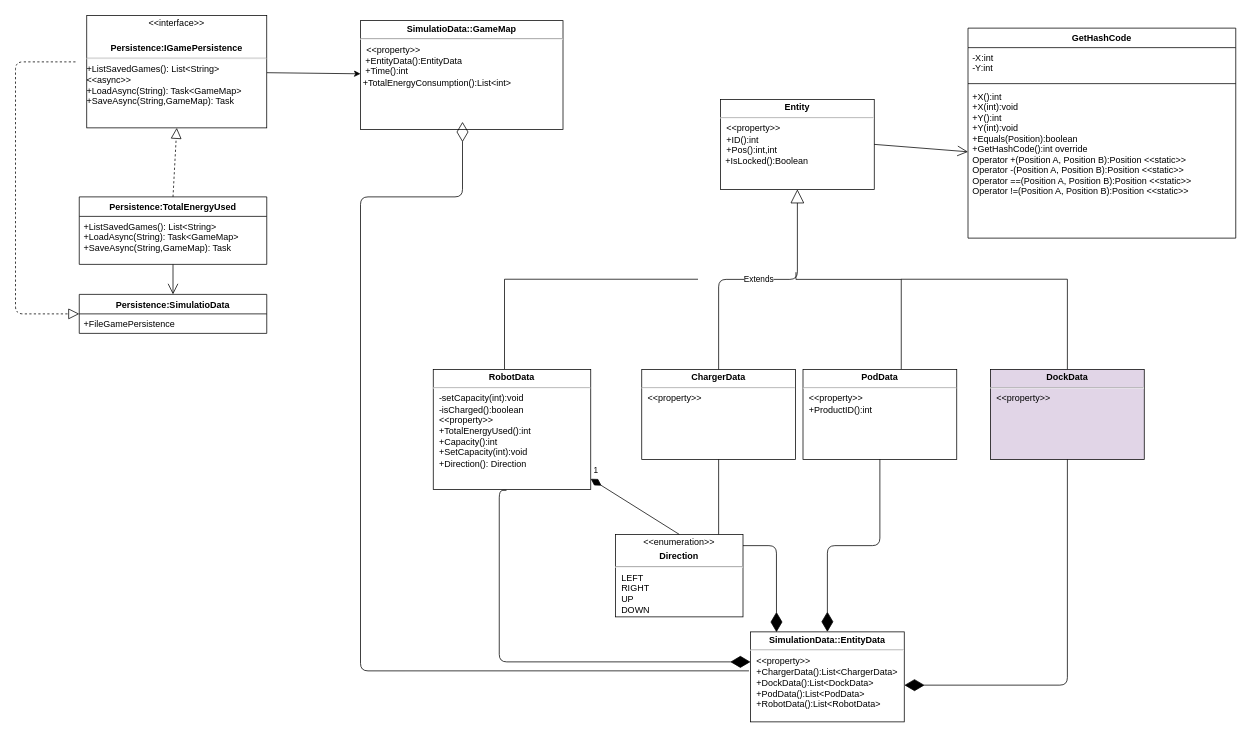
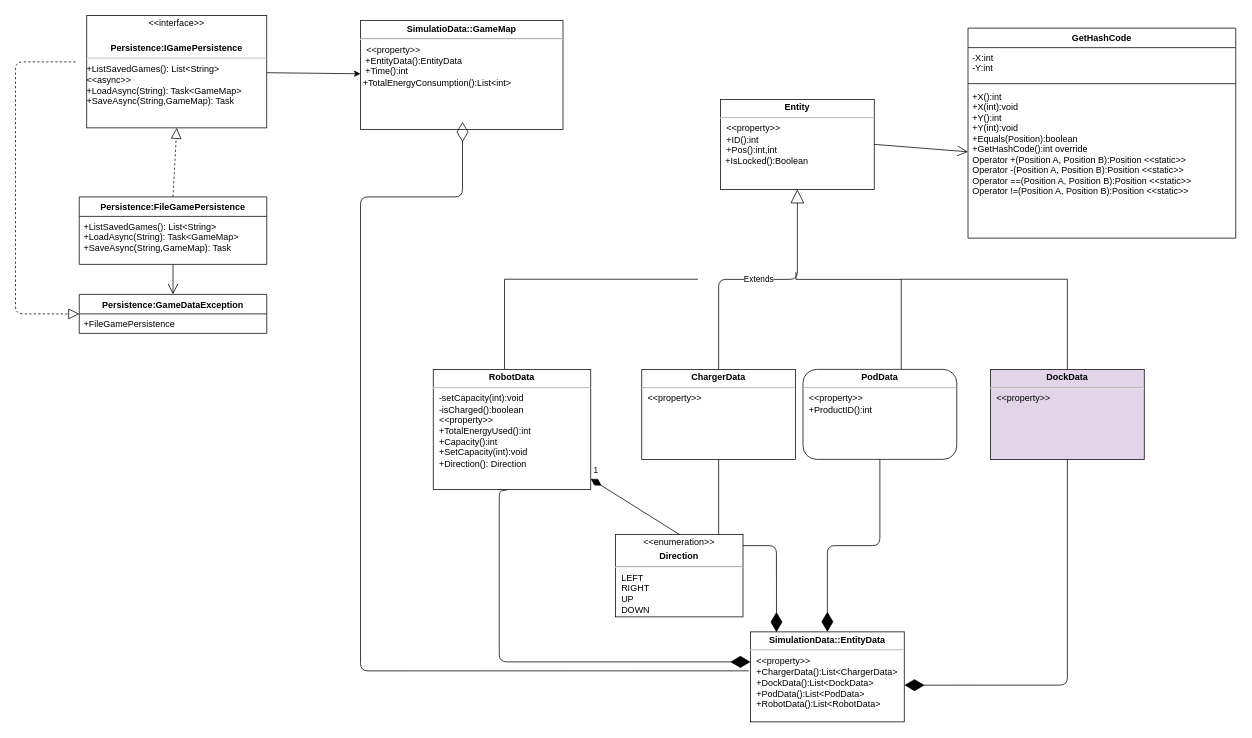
  <mxCell id="0" />
  <mxCell id="1" parent="0" />
- <mxCell id="2" value="Persistence:SimulatioData" style="swimlane;fontStyle=1;childLayout=stackLayout;horizontal=1;startSize=26;fillColor=none;horizontalStack=0;resizeParent=1;resizeParentMax=0;resizeLast=0;collapsible=1;marginBottom=0;" parent="1" vertex="1"><mxGeometry x="105" y="392" width="250" height="52" as="geometry" /></mxCell>
+ <mxCell id="2" value="Persistence:GameDataException" style="swimlane;fontStyle=1;childLayout=stackLayout;horizontal=1;startSize=26;fillColor=none;horizontalStack=0;resizeParent=1;resizeParentMax=0;resizeLast=0;collapsible=1;marginBottom=0;" parent="1" vertex="1"><mxGeometry x="105" y="392" width="250" height="52" as="geometry" /></mxCell>
  <mxCell id="3" value="+FileGamePersistence&#10;" style="text;strokeColor=none;fillColor=none;align=left;verticalAlign=top;spacingLeft=4;spacingRight=4;overflow=hidden;rotatable=0;points=[[0,0.5],[1,0.5]];portConstraint=eastwest;fontStyle=0" parent="2" vertex="1"><mxGeometry y="26" width="250" height="26" as="geometry" /></mxCell>
- <mxCell id="4" value="Persistence:TotalEnergyUsed" style="swimlane;fontStyle=1;childLayout=stackLayout;horizontal=1;startSize=26;fillColor=none;horizontalStack=0;resizeParent=1;resizeParentMax=0;resizeLast=0;collapsible=1;marginBottom=0;" parent="1" vertex="1"><mxGeometry x="105" y="262" width="250" height="90" as="geometry" /></mxCell>
+ <mxCell id="4" value="Persistence:FileGamePersistence" style="swimlane;fontStyle=1;childLayout=stackLayout;horizontal=1;startSize=26;fillColor=none;horizontalStack=0;resizeParent=1;resizeParentMax=0;resizeLast=0;collapsible=1;marginBottom=0;" parent="1" vertex="1"><mxGeometry x="105" y="262" width="250" height="90" as="geometry" /></mxCell>
  <mxCell id="5" value="+ListSavedGames(): List&lt;String&gt;&#10;+LoadAsync(String): Task&lt;GameMap&gt;&#10;+SaveAsync(String,GameMap): Task&#10;&#10;&#10;" style="text;strokeColor=none;fillColor=none;align=left;verticalAlign=top;spacingLeft=4;spacingRight=4;overflow=hidden;rotatable=0;points=[[0,0.5],[1,0.5]];portConstraint=eastwest;fontStyle=0" parent="4" vertex="1"><mxGeometry y="26" width="250" height="64" as="geometry" /></mxCell>
  <mxCell id="6" style="rounded=0;orthogonalLoop=1;jettySize=auto;html=1;" parent="1" source="7" target="25" edge="1"><mxGeometry relative="1" as="geometry" /></mxCell>
  <mxCell id="7" value="&lt;p style=&quot;margin: 4px 0px 0px ; text-align: center&quot;&gt;&amp;lt;&amp;lt;interface&amp;gt;&amp;gt;&lt;/p&gt;&lt;p style=&quot;margin: 4px 0px 0px ; text-align: center&quot;&gt;&lt;br&gt;&lt;b&gt;Persistence:IGamePersistence&lt;/b&gt;&lt;/p&gt;&lt;hr&gt;&lt;div&gt;+ListSavedGames(): List&amp;lt;String&amp;gt;&lt;/div&gt;&lt;div&gt;&amp;lt;&amp;lt;async&amp;gt;&amp;gt;&lt;/div&gt;+LoadAsync(String): Task&amp;lt;GameMap&amp;gt;&lt;br&gt;+SaveAsync(String,GameMap): Task&lt;div&gt;&lt;br&gt;&lt;/div&gt;&lt;div&gt;&lt;br&gt;&lt;/div&gt;&lt;div&gt;&lt;br&gt;&lt;/div&gt;&lt;div&gt;&lt;br&gt;&lt;br&gt;&lt;/div&gt;&lt;p style=&quot;margin: 0px ; margin-left: 8px&quot;&gt;&lt;br&gt;&lt;/p&gt;" style="verticalAlign=top;align=left;overflow=fill;fontSize=12;fontFamily=Helvetica;html=1;fontStyle=0" parent="1" vertex="1"><mxGeometry x="115" y="20" width="240" height="150" as="geometry" /></mxCell>
  <mxCell id="8" value="&lt;p style=&quot;margin: 4px 0px 0px ; text-align: center&quot;&gt;&lt;b&gt;SimulationData::EntityData&lt;/b&gt;&lt;/p&gt;&lt;hr&gt;&lt;p style=&quot;margin: 0px ; margin-left: 8px&quot;&gt;&amp;lt;&amp;lt;property&amp;gt;&amp;gt;&lt;br&gt;&lt;/p&gt;&lt;p style=&quot;margin: 0px ; margin-left: 8px&quot;&gt;+ChargerData():List&amp;lt;ChargerData&amp;gt;&lt;/p&gt;&lt;p style=&quot;margin: 0px ; margin-left: 8px&quot;&gt;+DockData():List&amp;lt;DockData&amp;gt;&lt;/p&gt;&lt;p style=&quot;margin: 0px ; margin-left: 8px&quot;&gt;+PodData():List&amp;lt;PodData&amp;gt;&lt;/p&gt;&lt;p style=&quot;margin: 0px ; margin-left: 8px&quot;&gt;+RobotData():List&amp;lt;RobotData&amp;gt;&lt;/p&gt;" style="verticalAlign=top;align=left;overflow=fill;fontSize=12;fontFamily=Helvetica;html=1;fontStyle=0" parent="1" vertex="1"><mxGeometry x="1000" y="842" width="205" height="120" as="geometry" /></mxCell>
  <mxCell id="9" value="&lt;p style=&quot;margin: 4px 0px 0px; text-align: center;&quot;&gt;&lt;b&gt;ChargerData&lt;/b&gt;&lt;br&gt;&lt;/p&gt;&lt;hr&gt;&lt;p style=&quot;margin: 0px ; margin-left: 8px&quot;&gt;&amp;lt;&amp;lt;property&amp;gt;&amp;gt;&lt;br&gt;&lt;/p&gt;&lt;div&gt;&lt;br&gt;&lt;/div&gt;" style="verticalAlign=top;align=left;overflow=fill;fontSize=12;fontFamily=Helvetica;html=1;fontStyle=0" parent="1" vertex="1"><mxGeometry x="855" y="492" width="205" height="120" as="geometry" /></mxCell>
  <mxCell id="10" style="edgeStyle=orthogonalEdgeStyle;rounded=0;orthogonalLoop=1;jettySize=auto;html=1;endArrow=none;endFill=0;fontStyle=0" parent="1" source="11" edge="1"><mxGeometry relative="1" as="geometry"><mxPoint x="1200.588" y="371.824" as="targetPoint" /><Array as="points"><mxPoint x="1423" y="372" /></Array></mxGeometry></mxCell>
  <mxCell id="11" value="&lt;p style=&quot;margin: 4px 0px 0px; text-align: center;&quot;&gt;&lt;b&gt;DockData&lt;/b&gt;&lt;br&gt;&lt;/p&gt;&lt;hr&gt;&lt;p style=&quot;margin: 0px ; margin-left: 8px&quot;&gt;&amp;lt;&amp;lt;property&amp;gt;&amp;gt;&lt;br&gt;&lt;/p&gt;" style="verticalAlign=top;align=left;overflow=fill;fontSize=12;fontFamily=Helvetica;html=1;fontStyle=0;fillColor=#e1d5e7;" parent="1" vertex="1"><mxGeometry x="1320" y="492" width="205" height="120" as="geometry" /></mxCell>
  <mxCell id="12" style="edgeStyle=orthogonalEdgeStyle;rounded=0;orthogonalLoop=1;jettySize=auto;html=1;endArrow=none;endFill=0;fontStyle=0" parent="1" source="13" edge="1"><mxGeometry relative="1" as="geometry"><mxPoint x="1060.588" y="362.412" as="targetPoint" /><Array as="points"><mxPoint x="1201" y="372" /><mxPoint x="1061" y="372" /></Array></mxGeometry></mxCell>
- <mxCell id="13" value="&lt;p style=&quot;margin: 4px 0px 0px; text-align: center;&quot;&gt;&lt;b&gt;PodData&lt;/b&gt;&lt;br&gt;&lt;/p&gt;&lt;hr&gt;&lt;p style=&quot;margin: 0px ; margin-left: 8px&quot;&gt;&amp;lt;&amp;lt;property&amp;gt;&amp;gt;&lt;/p&gt;&lt;p style=&quot;margin: 0px ; margin-left: 8px&quot;&gt;+ProductID():int&lt;br&gt;&lt;/p&gt;" style="verticalAlign=top;align=left;overflow=fill;fontSize=12;fontFamily=Helvetica;html=1;fontStyle=0" parent="1" vertex="1"><mxGeometry x="1070" y="492" width="205" height="120" as="geometry" /></mxCell>
+ <mxCell id="13" value="&lt;p style=&quot;margin: 4px 0px 0px; text-align: center;&quot;&gt;&lt;b&gt;PodData&lt;/b&gt;&lt;br&gt;&lt;/p&gt;&lt;hr&gt;&lt;p style=&quot;margin: 0px ; margin-left: 8px&quot;&gt;&amp;lt;&amp;lt;property&amp;gt;&amp;gt;&lt;/p&gt;&lt;p style=&quot;margin: 0px ; margin-left: 8px&quot;&gt;+ProductID():int&lt;br&gt;&lt;/p&gt;" style="verticalAlign=top;align=left;overflow=fill;fontSize=12;fontFamily=Helvetica;html=1;fontStyle=0;rounded=1;" parent="1" vertex="1"><mxGeometry x="1070" y="492" width="205" height="120" as="geometry" /></mxCell>
  <mxCell id="14" style="edgeStyle=orthogonalEdgeStyle;rounded=0;orthogonalLoop=1;jettySize=auto;html=1;endArrow=none;endFill=0;fontStyle=0" parent="1" source="15" edge="1"><mxGeometry relative="1" as="geometry"><mxPoint x="930" y="371.824" as="targetPoint" /><Array as="points"><mxPoint x="672" y="372" /></Array></mxGeometry></mxCell>
  <mxCell id="15" value="&lt;p style=&quot;margin: 4px 0px 0px ; text-align: center&quot;&gt;&lt;b&gt;RobotData&lt;/b&gt;&lt;br&gt;&lt;/p&gt;&lt;hr&gt;&lt;p style=&quot;margin: 0px ; margin-left: 8px&quot;&gt;-setCapacity(int):void&lt;/p&gt;&lt;p style=&quot;margin: 0px ; margin-left: 8px&quot;&gt;-isCharged():boolean&lt;/p&gt;&lt;p style=&quot;margin: 0px ; margin-left: 8px&quot;&gt;&amp;lt;&amp;lt;property&amp;gt;&amp;gt;&lt;/p&gt;&lt;p style=&quot;margin: 0px ; margin-left: 8px&quot;&gt;+TotalEnergyUsed():int&lt;br&gt;&lt;/p&gt;&lt;p style=&quot;margin: 0px ; margin-left: 8px&quot;&gt;+Capacity():int&lt;/p&gt;&lt;p style=&quot;margin: 0px ; margin-left: 8px&quot;&gt;+SetCapacity(int):void&lt;/p&gt;&lt;p style=&quot;margin: 0px ; margin-left: 8px&quot;&gt;+Direction(): Direction&lt;br&gt;&lt;/p&gt;" style="verticalAlign=top;align=left;overflow=fill;fontSize=12;fontFamily=Helvetica;html=1;fontStyle=0" parent="1" vertex="1"><mxGeometry x="577" y="492" width="210" height="160" as="geometry" /></mxCell>
  <mxCell id="16" value="&lt;p style=&quot;margin: 4px 0px 0px ; text-align: center&quot;&gt;&lt;b&gt;Entity&lt;/b&gt;&lt;/p&gt;&lt;hr&gt;&lt;p style=&quot;margin: 0px ; margin-left: 8px&quot;&gt;&amp;lt;&amp;lt;property&amp;gt;&amp;gt;&lt;br&gt;&lt;/p&gt;&lt;p style=&quot;margin: 0px ; margin-left: 8px&quot;&gt;+ID():int&lt;/p&gt;&lt;p style=&quot;margin: 0px ; margin-left: 8px&quot;&gt;+Pos():int,int&lt;/p&gt;&lt;div&gt;&amp;nbsp; +IsLocked():Boolean&lt;br&gt;&lt;/div&gt;" style="verticalAlign=top;align=left;overflow=fill;fontSize=12;fontFamily=Helvetica;html=1;fontStyle=0" parent="1" vertex="1"><mxGeometry x="960" y="132" width="205" height="120" as="geometry" /></mxCell>
  <mxCell id="17" value="Extends" style="endArrow=block;endSize=16;endFill=0;html=1;entryX=0.5;entryY=1;entryDx=0;entryDy=0;edgeStyle=orthogonalEdgeStyle;fontStyle=0" parent="1" source="9" target="16" edge="1"><mxGeometry width="160" relative="1" as="geometry"><mxPoint x="910" y="482" as="sourcePoint" /><mxPoint x="970" y="412" as="targetPoint" /></mxGeometry></mxCell>
  <mxCell id="18" value="" style="endArrow=diamondThin;endFill=1;endSize=24;html=1;exitX=0.465;exitY=1.008;exitDx=0;exitDy=0;exitPerimeter=0;edgeStyle=orthogonalEdgeStyle;fontStyle=0" parent="1" source="15" target="8" edge="1"><mxGeometry width="160" relative="1" as="geometry"><mxPoint x="700" y="742" as="sourcePoint" /><mxPoint x="860" y="742" as="targetPoint" /><Array as="points"><mxPoint x="665" y="882" /></Array></mxGeometry></mxCell>
  <mxCell id="19" value="" style="endArrow=diamondThin;endFill=1;endSize=24;html=1;exitX=0.5;exitY=1;exitDx=0;exitDy=0;edgeStyle=orthogonalEdgeStyle;entryX=0.169;entryY=0.003;entryDx=0;entryDy=0;entryPerimeter=0;fontStyle=0" parent="1" source="9" target="8" edge="1"><mxGeometry width="160" relative="1" as="geometry"><mxPoint x="865" y="712" as="sourcePoint" /><mxPoint x="1040" y="832" as="targetPoint" /></mxGeometry></mxCell>
  <mxCell id="20" value="" style="endArrow=diamondThin;endFill=1;endSize=24;html=1;exitX=0.5;exitY=1;exitDx=0;exitDy=0;edgeStyle=orthogonalEdgeStyle;fontStyle=0" parent="1" source="13" target="8" edge="1"><mxGeometry width="160" relative="1" as="geometry"><mxPoint x="1130" y="722" as="sourcePoint" /><mxPoint x="1290" y="722" as="targetPoint" /></mxGeometry></mxCell>
  <mxCell id="21" value="" style="endArrow=diamondThin;endFill=1;endSize=24;html=1;exitX=0.5;exitY=1;exitDx=0;exitDy=0;entryX=1.001;entryY=0.592;entryDx=0;entryDy=0;entryPerimeter=0;edgeStyle=orthogonalEdgeStyle;fontStyle=0" parent="1" source="11" target="8" edge="1"><mxGeometry width="160" relative="1" as="geometry"><mxPoint x="1390" y="702" as="sourcePoint" /><mxPoint x="1550" y="702" as="targetPoint" /></mxGeometry></mxCell>
  <mxCell id="22" value="" style="endArrow=block;dashed=1;endFill=0;endSize=12;html=1;entryX=0.5;entryY=1;entryDx=0;entryDy=0;exitX=0.5;exitY=0;exitDx=0;exitDy=0;fontStyle=0" parent="1" source="4" target="7" edge="1"><mxGeometry width="160" relative="1" as="geometry"><mxPoint x="225" y="251.5" as="sourcePoint" /><mxPoint x="385" y="251.5" as="targetPoint" /></mxGeometry></mxCell>
  <mxCell id="23" value="" style="endArrow=open;endFill=1;endSize=12;html=1;fontStyle=0" parent="1" source="5" target="2" edge="1"><mxGeometry width="160" relative="1" as="geometry"><mxPoint x="195" y="472" as="sourcePoint" /><mxPoint x="355" y="472" as="targetPoint" /></mxGeometry></mxCell>
  <mxCell id="24" value="" style="endArrow=block;dashed=1;endFill=0;endSize=12;html=1;entryX=0;entryY=0.5;entryDx=0;entryDy=0;edgeStyle=orthogonalEdgeStyle;fontStyle=0" parent="1" target="2" edge="1"><mxGeometry width="160" relative="1" as="geometry"><mxPoint x="100" y="82" as="sourcePoint" /><mxPoint x="180" y="212" as="targetPoint" /><Array as="points"><mxPoint x="20" y="82" /><mxPoint x="20" y="418" /></Array></mxGeometry></mxCell>
  <mxCell id="25" value="&lt;p style=&quot;margin: 4px 0px 0px ; text-align: center&quot;&gt;&lt;b&gt;SimulatioData::GameMap&lt;/b&gt;&lt;/p&gt;&lt;hr&gt;&lt;p style=&quot;margin: 0px ; margin-left: 8px&quot;&gt;&amp;lt;&amp;lt;property&amp;gt;&amp;gt;&lt;br&gt;&lt;/p&gt;&lt;div&gt;&amp;nbsp; +EntityData():EntityData&lt;/div&gt;&lt;div&gt;&amp;nbsp; +Time():int&lt;/div&gt;&lt;div&gt;&amp;nbsp;+TotalEnergyConsumption():List&amp;lt;int&amp;gt;&lt;/div&gt;&lt;div&gt;&lt;br&gt;&lt;/div&gt;&lt;div&gt;&lt;br&gt;&lt;/div&gt;&lt;div&gt;&lt;br&gt;&lt;/div&gt;&lt;div&gt;&lt;br&gt;&lt;/div&gt;" style="verticalAlign=top;align=left;overflow=fill;fontSize=12;fontFamily=Helvetica;html=1;fontStyle=0" parent="1" vertex="1"><mxGeometry x="480" y="27" width="270" height="145" as="geometry" /></mxCell>
  <mxCell id="26" value="" style="endArrow=diamondThin;endFill=0;endSize=24;html=1;edgeStyle=orthogonalEdgeStyle;exitX=-0.01;exitY=0.433;exitDx=0;exitDy=0;exitPerimeter=0;" parent="1" source="8" edge="1"><mxGeometry width="160" relative="1" as="geometry"><mxPoint x="960" y="192" as="sourcePoint" /><mxPoint x="616" y="162" as="targetPoint" /><Array as="points"><mxPoint x="480" y="894" /><mxPoint x="480" y="262" /><mxPoint x="616" y="262" /></Array></mxGeometry></mxCell>
  <mxCell id="27" value="&lt;p style=&quot;margin: 4px 0px 0px ; text-align: center&quot;&gt;&amp;lt;&amp;lt;enumeration&amp;gt;&amp;gt;&lt;/p&gt;&lt;p style=&quot;margin: 4px 0px 0px ; text-align: center&quot;&gt;&lt;b&gt;Direction&lt;br&gt;&lt;/b&gt;&lt;/p&gt;&lt;hr&gt;&lt;p style=&quot;margin: 0px ; margin-left: 8px&quot;&gt;LEFT&lt;br&gt;RIGHT&lt;/p&gt;&lt;p style=&quot;margin: 0px ; margin-left: 8px&quot;&gt;UP&lt;/p&gt;&lt;p style=&quot;margin: 0px ; margin-left: 8px&quot;&gt;DOWN&lt;br&gt;&lt;/p&gt;&lt;p style=&quot;margin: 0px ; margin-left: 8px&quot;&gt;&lt;br&gt;&lt;/p&gt;" style="verticalAlign=top;align=left;overflow=fill;fontSize=12;fontFamily=Helvetica;html=1;fontStyle=0" parent="1" vertex="1"><mxGeometry x="820" y="712" width="170" height="110" as="geometry" /></mxCell>
  <mxCell id="28" value="1" style="endArrow=none;html=1;endSize=12;startArrow=diamondThin;startSize=14;startFill=1;align=left;verticalAlign=bottom;entryX=0.5;entryY=0;entryDx=0;entryDy=0;endFill=0;" parent="1" source="15" target="27" edge="1"><mxGeometry x="-1" y="3" relative="1" as="geometry"><mxPoint x="50" y="982" as="sourcePoint" /><mxPoint x="210" y="982" as="targetPoint" /></mxGeometry></mxCell>
  <mxCell id="29" value="GetHashCode" style="swimlane;fontStyle=1;align=center;verticalAlign=top;childLayout=stackLayout;horizontal=1;startSize=26;horizontalStack=0;resizeParent=1;resizeParentMax=0;resizeLast=0;collapsible=1;marginBottom=0;" parent="1" vertex="1"><mxGeometry x="1290" y="37" width="357" height="280" as="geometry" /></mxCell>
  <mxCell id="30" value="-X:int&#10;-Y:int&#10;&#10;" style="text;strokeColor=none;fillColor=none;align=left;verticalAlign=top;spacingLeft=4;spacingRight=4;overflow=hidden;rotatable=0;points=[[0,0.5],[1,0.5]];portConstraint=eastwest;" parent="29" vertex="1"><mxGeometry y="26" width="357" height="44" as="geometry" /></mxCell>
  <mxCell id="31" value="" style="line;strokeWidth=1;fillColor=none;align=left;verticalAlign=middle;spacingTop=-1;spacingLeft=3;spacingRight=3;rotatable=0;labelPosition=right;points=[];portConstraint=eastwest;" parent="29" vertex="1"><mxGeometry y="70" width="357" height="8" as="geometry" /></mxCell>
  <mxCell id="32" value="+X():int&#10;+X(int):void&#10;+Y():int&#10;+Y(int):void&#10;+Equals(Position):boolean&#10;+GetHashCode():int override&#10;Operator +(Position A, Position B):Position &lt;&lt;static&gt;&gt;&#10;Operator -(Position A, Position B):Position &lt;&lt;static&gt;&gt;&#10;Operator ==(Position A, Position B):Position &lt;&lt;static&gt;&gt;&#10;Operator !=(Position A, Position B):Position &lt;&lt;static&gt;&gt;&#10;&#10;" style="text;strokeColor=none;fillColor=none;align=left;verticalAlign=top;spacingLeft=4;spacingRight=4;overflow=hidden;rotatable=0;points=[[0,0.5],[1,0.5]];portConstraint=eastwest;" parent="29" vertex="1"><mxGeometry y="78" width="357" height="202" as="geometry" /></mxCell>
  <mxCell id="33" value="" style="endArrow=open;endFill=1;endSize=12;html=1;exitX=1;exitY=0.5;exitDx=0;exitDy=0;" parent="1" source="16" target="32" edge="1"><mxGeometry width="160" relative="1" as="geometry"><mxPoint x="1170" y="312" as="sourcePoint" /><mxPoint x="1260" y="272" as="targetPoint" /></mxGeometry></mxCell>
